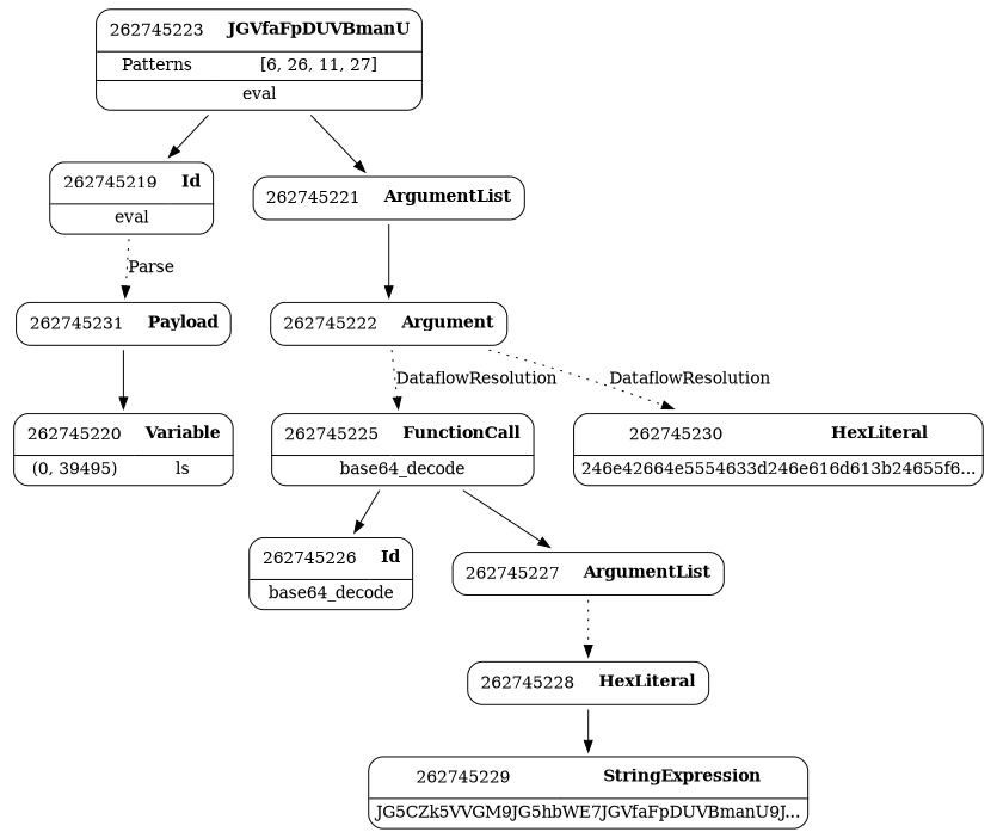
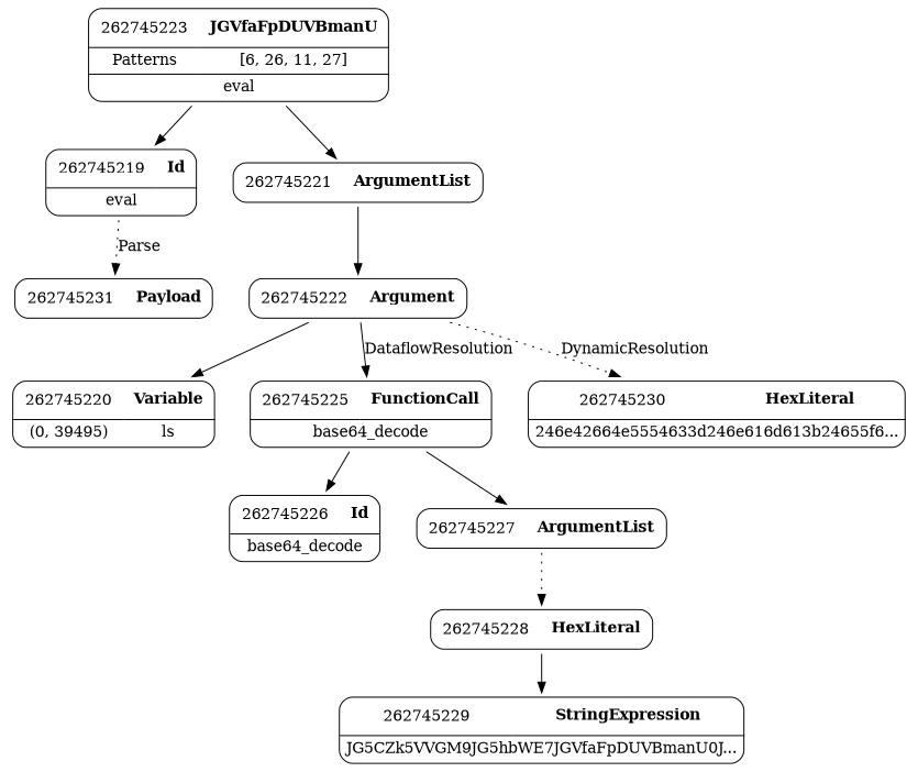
  digraph {
    node [shape=none]
    edge [weight=2]
    n1 [label=<<TABLE border='1' cellspacing='0' cellpadding='10' style='rounded' ><TR><TD border='0'>262745225</TD><TD border='0'><B>FunctionCall</B></TD></TR><HR/><TR><TD border='0' cellpadding='5' colspan='2'>base64_decode</TD></TR></TABLE>>]
    n2 [label=<<TABLE border='1' cellspacing='0' cellpadding='10' style='rounded' ><TR><TD border='0'>262745226</TD><TD border='0'><B>Id</B></TD></TR><HR/><TR><TD border='0' cellpadding='5' colspan='2'>base64_decode</TD></TR></TABLE>>]
    n3 [label=<<TABLE border='1' cellspacing='0' cellpadding='10' style='rounded' ><TR><TD border='0'>262745227</TD><TD border='0'><B>ArgumentList</B></TD></TR></TABLE>>]
    n4 [label=<<TABLE border='1' cellspacing='0' cellpadding='10' style='rounded' ><TR><TD border='0'>262745228</TD><TD border='0'><B>HexLiteral</B></TD></TR></TABLE>>]
-   n5 [label=<<TABLE border='1' cellspacing='0' cellpadding='10' style='rounded' ><TR><TD border='0'>262745229</TD><TD border='0'><B>StringExpression</B></TD></TR><HR/><TR><TD border='0' cellpadding='5' colspan='2'>JG5CZk5VVGM9JG5hbWE7JGVfaFpDUVBmanU9J...</TD></TR></TABLE>>]
+   n5 [label=<<TABLE border='1' cellspacing='0' cellpadding='10' style='rounded' ><TR><TD border='0'>262745229</TD><TD border='0'><B>StringExpression</B></TD></TR><HR/><TR><TD border='0' cellpadding='5' colspan='2'>JG5CZk5VVGM9JG5hbWE7JGVfaFpDUVBmanU0J...</TD></TR></TABLE>>]
    n6 [label=<<TABLE border='1' cellspacing='0' cellpadding='10' style='rounded' ><TR><TD border='0'>262745231</TD><TD border='0'><B>Payload</B></TD></TR></TABLE>>]
    n7 [label=<<TABLE border='1' cellspacing='0' cellpadding='10' style='rounded' ><TR><TD border='0'>262745230</TD><TD border='0'><B>HexLiteral</B></TD></TR><HR/><TR><TD border='0' cellpadding='5' colspan='2'>246e42664e5554633d246e616d613b24655f6...</TD></TR></TABLE>>]
    n8 [label=<<TABLE border='1' cellspacing='0' cellpadding='10' style='rounded' ><TR><TD border='0'>262745219</TD><TD border='0'><B>Id</B></TD></TR><HR/><TR><TD border='0' cellpadding='5' colspan='2'>eval</TD></TR></TABLE>>]
    n9 [label=<<TABLE border='1' cellspacing='0' cellpadding='10' style='rounded' ><TR><TD border='0'>262745221</TD><TD border='0'><B>ArgumentList</B></TD></TR></TABLE>>]
    n10 [label=<<TABLE border='1' cellspacing='0' cellpadding='10' style='rounded' ><TR><TD border='0'>262745222</TD><TD border='0'><B>Argument</B></TD></TR></TABLE>>]
    n11 [label=<<TABLE border='1' cellspacing='0' cellpadding='10' style='rounded' ><TR><TD border='0'>262745220</TD><TD border='0'><B>Variable</B></TD></TR><HR/><TR><TD border='0' cellpadding='5'>(0, 39495)</TD><TD border='0' cellpadding='5'>ls</TD></TR></TABLE>>]
    n12 [label=<<TABLE border='1' cellspacing='0' cellpadding='10' style='rounded' ><TR><TD border='0'>262745223</TD><TD border='0'><B>JGVfaFpDUVBmanU</B></TD></TR><HR/><TR><TD border='0' cellpadding='5'>Patterns</TD><TD border='0' cellpadding='5'>[6, 26, 11, 27]</TD></TR><HR/><TR><TD border='0' cellpadding='5' colspan='2'>eval</TD></TR></TABLE>>]
    n1 -> n2
    n1 -> n3
    n3 -> n4 [style=dotted]
    n4 -> n5
    n8 -> n6 [label=Parse style=dotted weight=""]
    n9 -> n10
-   n10 -> n1 [label=DataflowResolution style=dotted weight=""]
-   n10 -> n7 [label=DataflowResolution style=dotted weight=""]
-   n6 -> n11
+   n10 -> n1 [label=DataflowResolution style=solid weight=""]
+   n10 -> n7 [label=DynamicResolution style=dotted weight=""]
+   n10 -> n11
    n12 -> n8
    n12 -> n9
  }
